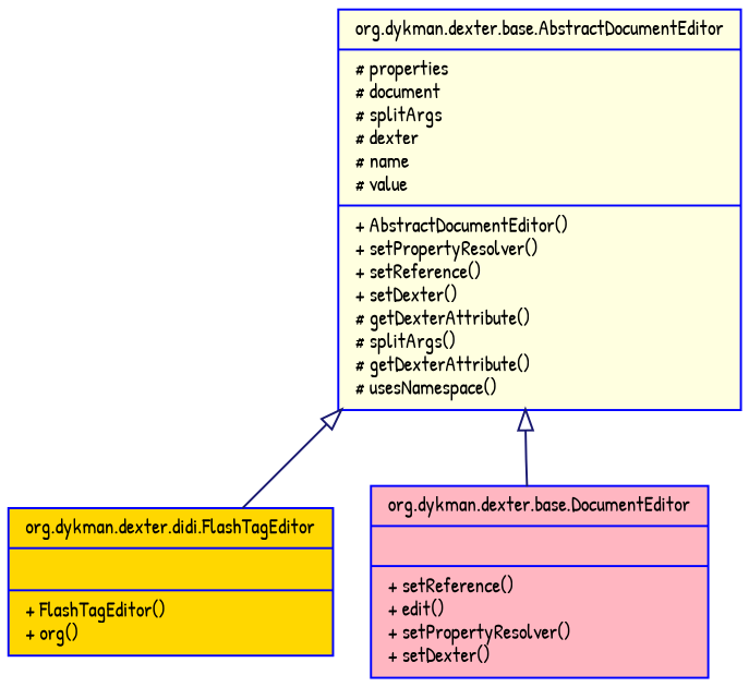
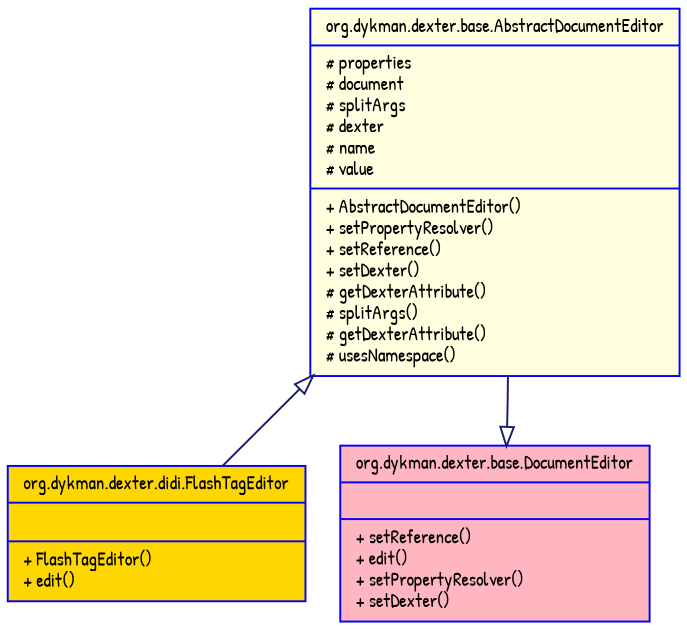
  digraph {
    fontname="Patrick Hand"
    node [color=blue fontname="Patrick Hand" fontsize=10 shape=record style=filled]
    edge [arrowtail=empty color=midnightblue dir=back fontname="Patrick Hand" fontsize=10 labelfontname=FreeSans labelfontsize=10 style=solid]
-   n1 [fillcolor=gold fontcolor=black height=0.2 label="{org.dykman.dexter.didi.FlashTagEditor\n||+ FlashTagEditor()\l+ org()\l}" width=0.4]
+   n1 [fillcolor=gold fontcolor=black height=0.2 label="{org.dykman.dexter.didi.FlashTagEditor\n||+ FlashTagEditor()\l+ edit()\l}" width=0.4]
    n2 [fillcolor=lightyellow height=0.2 label="{org.dykman.dexter.base.AbstractDocumentEditor\n|# properties\l# document\l# splitArgs\l# dexter\l# name\l# value\l|+ AbstractDocumentEditor()\l+ setPropertyResolver()\l+ setReference()\l+ setDexter()\l# getDexterAttribute()\l# splitArgs()\l# getDexterAttribute()\l# usesNamespace()\l}" width=0.4]
    n3 [fillcolor=lightpink height=0.2 label="{org.dykman.dexter.base.DocumentEditor\n||+ setReference()\l+ edit()\l+ setPropertyResolver()\l+ setDexter()\l}" width=0.4]
    n2 -> n1
-   n2 -> n3
+   n3 -> n2
  }
